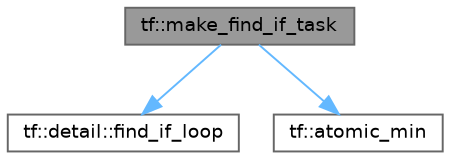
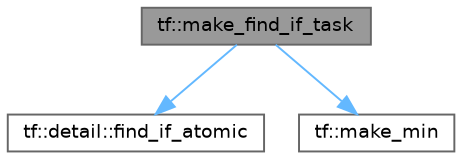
  digraph {
    rankdir=TB
    node [color=grey40 fillcolor=white fontname=Helvetica fontsize=10 shape=box style=filled]
    edge [color=steelblue1 fontname=Helvetica fontsize=10 labelfontname=Helvetica labelfontsize=10 style=solid]
    n1 [color=gray40 fillcolor=grey60 fontcolor=black height=0.2 label="tf::make_find_if_task" width=0.4]
-   n2 [height=0.2 label="tf::detail::find_if_loop" width=0.4]
-   n3 [height=0.2 label="tf::atomic_min" width=0.4]
+   n2 [height=0.2 label="tf::detail::find_if_atomic" width=0.4]
+   n3 [height=0.2 label="tf::make_min" width=0.4]
    n1 -> n2
    n1 -> n3
  }
